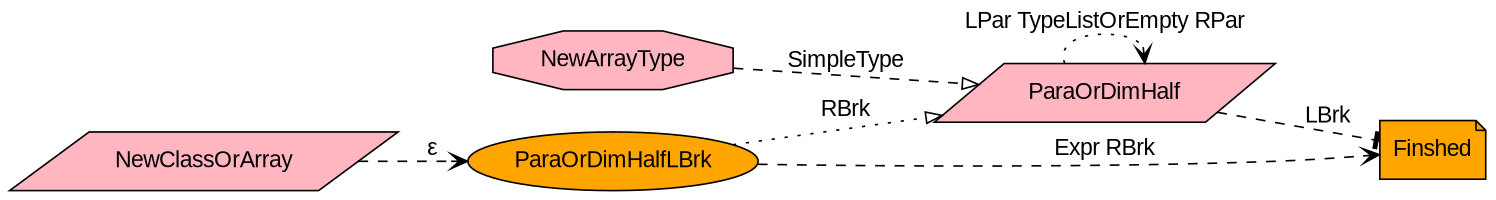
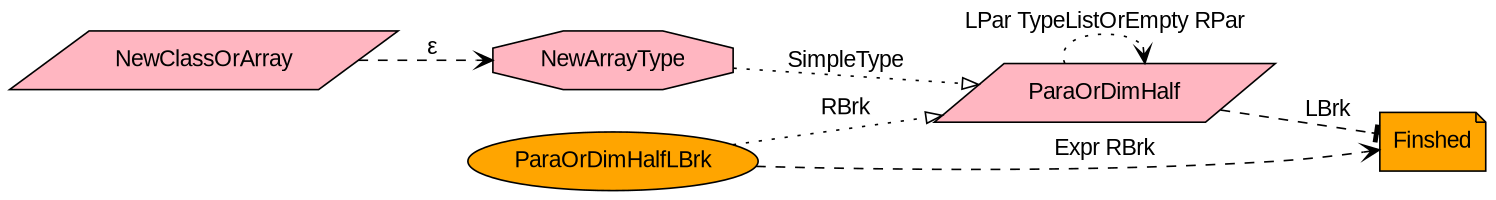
  digraph {
    fontname="Liberation Sans"
    rankdir=LR
    node [fillcolor=lightpink fontname="Liberation Sans" shape=parallelogram style=filled]
    edge [arrowhead=vee fontname="Liberation Sans" style=dotted]
    Finshed [fillcolor=orange shape=note]
    NewArrayType [shape=octagon]
    NewClassOrArray
    ParaOrDimHalf
    ParaOrDimHalfLBrk [fillcolor=orange shape=ellipse]
-   NewArrayType -> ParaOrDimHalf [arrowhead=onormal label=SimpleType style=dashed]
-   NewClassOrArray -> ParaOrDimHalfLBrk [label="ε" style=dashed]
+   NewArrayType -> ParaOrDimHalf [arrowhead=onormal label=SimpleType]
+   NewClassOrArray -> NewArrayType [label="ε" style=dashed]
    ParaOrDimHalf -> Finshed [arrowhead=tee label=LBrk style=dashed]
    ParaOrDimHalf -> ParaOrDimHalf [label="LPar TypeListOrEmpty RPar"]
    ParaOrDimHalfLBrk -> Finshed [label="Expr RBrk" style=dashed]
    ParaOrDimHalfLBrk -> ParaOrDimHalf [arrowhead=onormal label=RBrk]
  }
